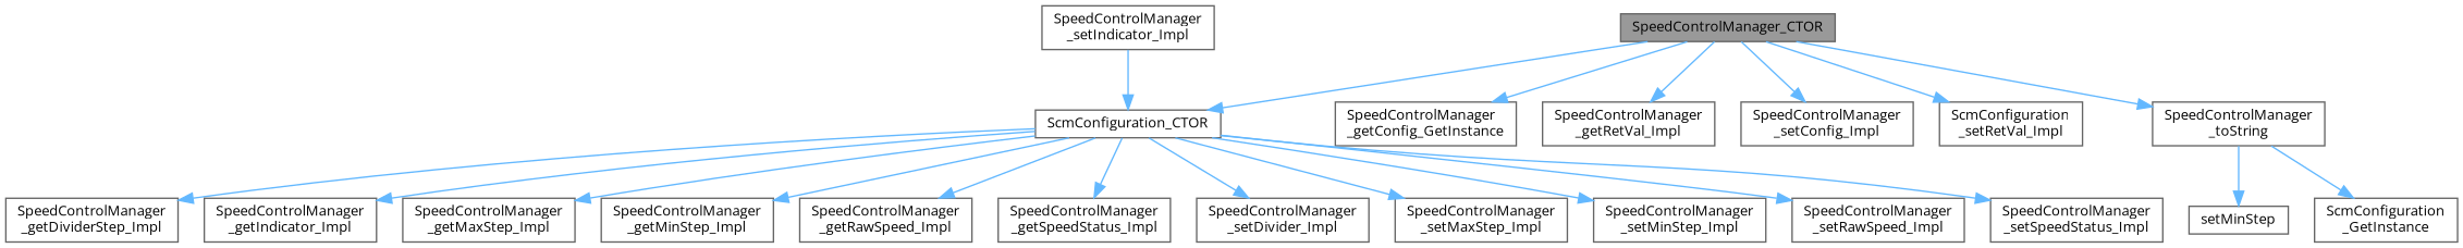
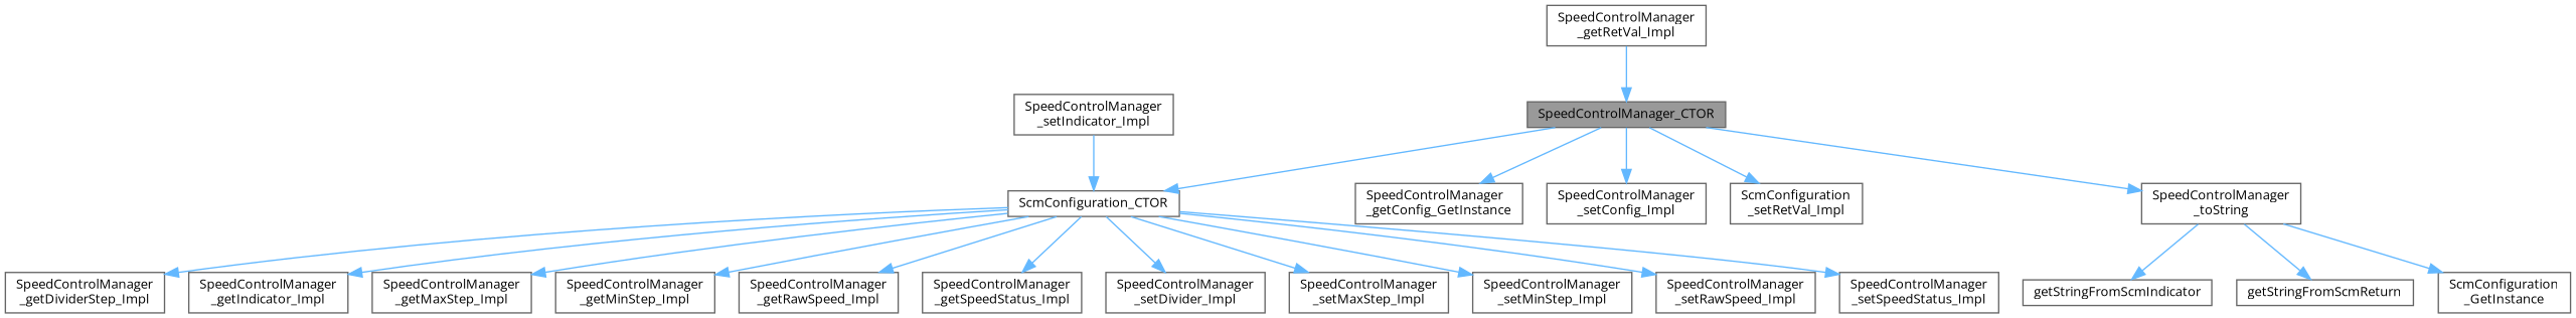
  digraph {
    fontname="Open Sans"
    rankdir=TB
    node [color=grey40 fillcolor=white fontname="Open Sans" fontsize=10 shape=box style=filled]
    edge [color=steelblue1 fontname="Open Sans" fontsize=10 labelfontname=Helvetica labelfontsize=10 style=solid]
    n1 [color=gray40 fillcolor=grey60 fontcolor=black height=0.2 label=SpeedControlManager_CTOR width=0.4]
    n2 [height=0.2 label=ScmConfiguration_CTOR width=0.4]
    n3 [height=0.2 label="SpeedControlManager\l_getConfig_GetInstance" width=0.4]
    n4 [height=0.2 label="SpeedControlManager\l_getRetVal_Impl" width=0.4]
    n5 [height=0.2 label="SpeedControlManager\l_setConfig_Impl" width=0.4]
    n6 [height=0.2 label="ScmConfiguration\l_setRetVal_Impl" width=0.4]
    n7 [height=0.2 label="SpeedControlManager\l_toString" width=0.4]
    n8 [height=0.2 label="SpeedControlManager\l_getDividerStep_Impl" width=0.4]
    n9 [height=0.2 label="SpeedControlManager\l_getIndicator_Impl" width=0.4]
    n10 [height=0.2 label="SpeedControlManager\l_getMaxStep_Impl" width=0.4]
    n11 [height=0.2 label="SpeedControlManager\l_getMinStep_Impl" width=0.4]
    n12 [height=0.2 label="SpeedControlManager\l_getRawSpeed_Impl" width=0.4]
    n13 [height=0.2 label="SpeedControlManager\l_getSpeedStatus_Impl" width=0.4]
    n14 [height=0.2 label="SpeedControlManager\l_setDivider_Impl" width=0.4]
    n15 [height=0.2 label="SpeedControlManager\l_setMaxStep_Impl" width=0.4]
    n16 [height=0.2 label="SpeedControlManager\l_setMinStep_Impl" width=0.4]
    n17 [height=0.2 label="SpeedControlManager\l_setRawSpeed_Impl" width=0.4]
    n18 [height=0.2 label="SpeedControlManager\l_setSpeedStatus_Impl" width=0.4]
-   n19 [height=0.2 label=setMinStep width=0.4]
+   n19 [height=0.2 label=getStringFromScmIndicator width=0.4]
+   n20 [height=0.2 label=getStringFromScmReturn width=0.4]
    n21 [height=0.2 label="ScmConfiguration\l_GetInstance" width=0.4]
    n22 [height=0.2 label="SpeedControlManager\l_setIndicator_Impl" width=0.4]
    n1 -> n2
    n1 -> n3
-   n1 -> n4
+   n4 -> n1
    n1 -> n5
    n1 -> n6
    n1 -> n7
    n2 -> n8
    n2 -> n9
    n2 -> n10
    n2 -> n11
    n2 -> n12
    n2 -> n13
    n2 -> n14
    n2 -> n15
    n2 -> n16
    n2 -> n17
    n2 -> n18
    n7 -> n19
+   n7 -> n20
    n7 -> n21
    n22 -> n2
  }
